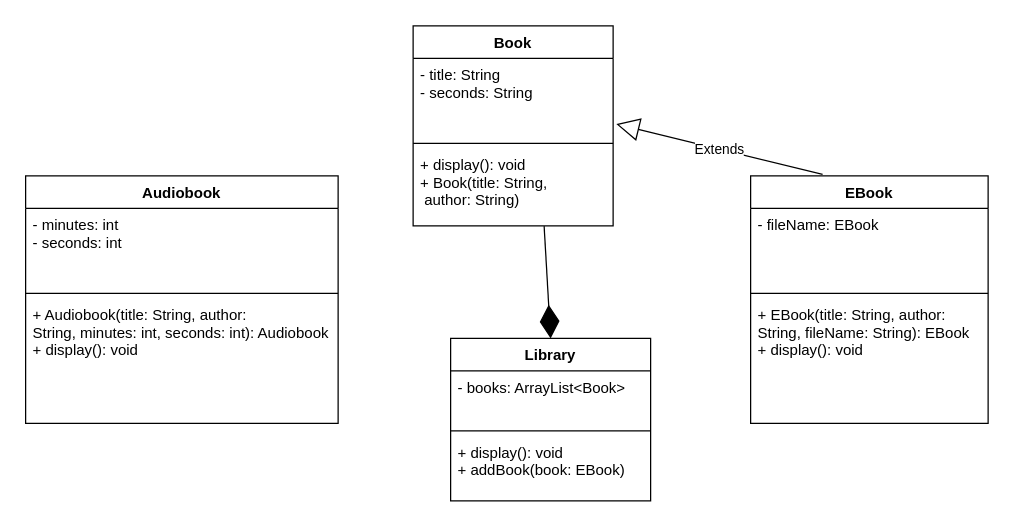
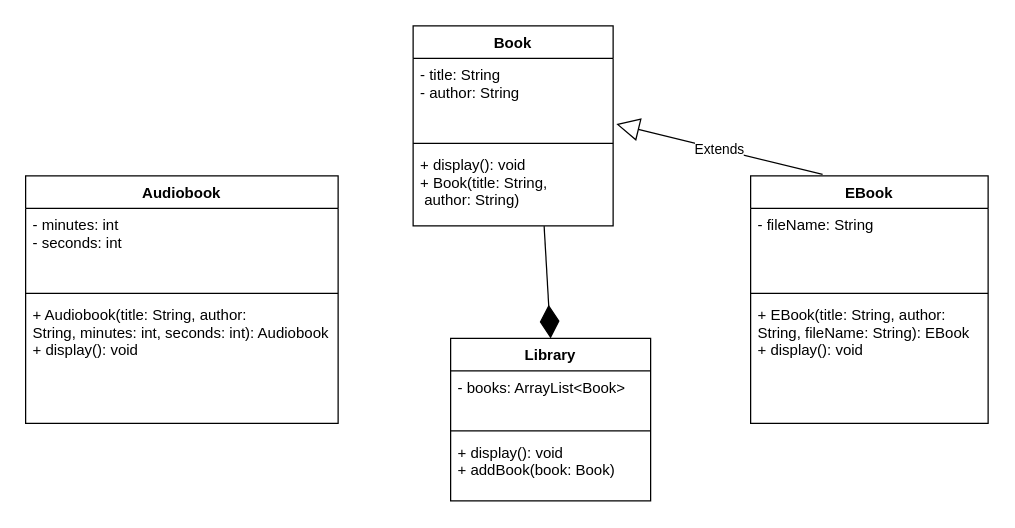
  <mxCell id="0" />
  <mxCell id="1" parent="0" />
  <mxCell id="2" value="Book" style="swimlane;fontStyle=1;align=center;verticalAlign=top;childLayout=stackLayout;horizontal=1;startSize=26;horizontalStack=0;resizeParent=1;resizeParentMax=0;resizeLast=0;collapsible=1;marginBottom=0;" vertex="1" parent="1"><mxGeometry x="330" y="20" width="160" height="160" as="geometry" /></mxCell>
- <mxCell id="3" value="- title: String&#10;- seconds: String" style="text;strokeColor=none;fillColor=none;align=left;verticalAlign=top;spacingLeft=4;spacingRight=4;overflow=hidden;rotatable=0;points=[[0,0.5],[1,0.5]];portConstraint=eastwest;" vertex="1" parent="2"><mxGeometry y="26" width="160" height="64" as="geometry" /></mxCell>
+ <mxCell id="3" value="- title: String&#10;- author: String" style="text;strokeColor=none;fillColor=none;align=left;verticalAlign=top;spacingLeft=4;spacingRight=4;overflow=hidden;rotatable=0;points=[[0,0.5],[1,0.5]];portConstraint=eastwest;" vertex="1" parent="2"><mxGeometry y="26" width="160" height="64" as="geometry" /></mxCell>
  <mxCell id="4" value="" style="line;strokeWidth=1;fillColor=none;align=left;verticalAlign=middle;spacingTop=-1;spacingLeft=3;spacingRight=3;rotatable=0;labelPosition=right;points=[];portConstraint=eastwest;strokeColor=inherit;" vertex="1" parent="2"><mxGeometry y="90" width="160" height="8" as="geometry" /></mxCell>
  <mxCell id="5" value="+ display(): void&#10;+ Book(title: String,&#10; author: String)" style="text;strokeColor=none;fillColor=none;align=left;verticalAlign=top;spacingLeft=4;spacingRight=4;overflow=hidden;rotatable=0;points=[[0,0.5],[1,0.5]];portConstraint=eastwest;" vertex="1" parent="2"><mxGeometry y="98" width="160" height="62" as="geometry" /></mxCell>
  <mxCell id="6" value="EBook" style="swimlane;fontStyle=1;align=center;verticalAlign=top;childLayout=stackLayout;horizontal=1;startSize=26;horizontalStack=0;resizeParent=1;resizeParentMax=0;resizeLast=0;collapsible=1;marginBottom=0;" vertex="1" parent="1"><mxGeometry x="600" y="140" width="190" height="198" as="geometry" /></mxCell>
- <mxCell id="7" value="- fileName: EBook" style="text;strokeColor=none;fillColor=none;align=left;verticalAlign=top;spacingLeft=4;spacingRight=4;overflow=hidden;rotatable=0;points=[[0,0.5],[1,0.5]];portConstraint=eastwest;" vertex="1" parent="6"><mxGeometry y="26" width="190" height="64" as="geometry" /></mxCell>
+ <mxCell id="7" value="- fileName: String" style="text;strokeColor=none;fillColor=none;align=left;verticalAlign=top;spacingLeft=4;spacingRight=4;overflow=hidden;rotatable=0;points=[[0,0.5],[1,0.5]];portConstraint=eastwest;" vertex="1" parent="6"><mxGeometry y="26" width="190" height="64" as="geometry" /></mxCell>
  <mxCell id="8" value="" style="line;strokeWidth=1;fillColor=none;align=left;verticalAlign=middle;spacingTop=-1;spacingLeft=3;spacingRight=3;rotatable=0;labelPosition=right;points=[];portConstraint=eastwest;strokeColor=inherit;" vertex="1" parent="6"><mxGeometry y="90" width="190" height="8" as="geometry" /></mxCell>
  <mxCell id="9" value="+ EBook(title: String, author: &#10;String, fileName: String): EBook&#10;+ display(): void&#10;" style="text;strokeColor=none;fillColor=none;align=left;verticalAlign=top;spacingLeft=4;spacingRight=4;overflow=hidden;rotatable=0;points=[[0,0.5],[1,0.5]];portConstraint=eastwest;" vertex="1" parent="6"><mxGeometry y="98" width="190" height="100" as="geometry" /></mxCell>
  <mxCell id="10" value="Audiobook" style="swimlane;fontStyle=1;align=center;verticalAlign=top;childLayout=stackLayout;horizontal=1;startSize=26;horizontalStack=0;resizeParent=1;resizeParentMax=0;resizeLast=0;collapsible=1;marginBottom=0;" vertex="1" parent="1"><mxGeometry x="20" y="140" width="250" height="198" as="geometry" /></mxCell>
  <mxCell id="11" value="- minutes: int&#10;- seconds: int" style="text;strokeColor=none;fillColor=none;align=left;verticalAlign=top;spacingLeft=4;spacingRight=4;overflow=hidden;rotatable=0;points=[[0,0.5],[1,0.5]];portConstraint=eastwest;" vertex="1" parent="10"><mxGeometry y="26" width="250" height="64" as="geometry" /></mxCell>
  <mxCell id="12" value="" style="line;strokeWidth=1;fillColor=none;align=left;verticalAlign=middle;spacingTop=-1;spacingLeft=3;spacingRight=3;rotatable=0;labelPosition=right;points=[];portConstraint=eastwest;strokeColor=inherit;" vertex="1" parent="10"><mxGeometry y="90" width="250" height="8" as="geometry" /></mxCell>
  <mxCell id="13" value="+ Audiobook(title: String, author: &#10;String, minutes: int, seconds: int): Audiobook&#10;+ display(): void&#10; " style="text;strokeColor=none;fillColor=none;align=left;verticalAlign=top;spacingLeft=4;spacingRight=4;overflow=hidden;rotatable=0;points=[[0,0.5],[1,0.5]];portConstraint=eastwest;" vertex="1" parent="10"><mxGeometry y="98" width="250" height="100" as="geometry" /></mxCell>
  <mxCell id="14" value="Library" style="swimlane;fontStyle=1;align=center;verticalAlign=top;childLayout=stackLayout;horizontal=1;startSize=26;horizontalStack=0;resizeParent=1;resizeParentMax=0;resizeLast=0;collapsible=1;marginBottom=0;" vertex="1" parent="1"><mxGeometry x="360" y="270" width="160" height="130" as="geometry" /></mxCell>
  <mxCell id="15" value="- books: ArrayList&lt;Book&gt; " style="text;strokeColor=none;fillColor=none;align=left;verticalAlign=top;spacingLeft=4;spacingRight=4;overflow=hidden;rotatable=0;points=[[0,0.5],[1,0.5]];portConstraint=eastwest;" vertex="1" parent="14"><mxGeometry y="26" width="160" height="44" as="geometry" /></mxCell>
  <mxCell id="16" value="" style="line;strokeWidth=1;fillColor=none;align=left;verticalAlign=middle;spacingTop=-1;spacingLeft=3;spacingRight=3;rotatable=0;labelPosition=right;points=[];portConstraint=eastwest;strokeColor=inherit;" vertex="1" parent="14"><mxGeometry y="70" width="160" height="8" as="geometry" /></mxCell>
- <mxCell id="17" value="+ display(): void&#10;+ addBook(book: EBook)" style="text;strokeColor=none;fillColor=none;align=left;verticalAlign=top;spacingLeft=4;spacingRight=4;overflow=hidden;rotatable=0;points=[[0,0.5],[1,0.5]];portConstraint=eastwest;" vertex="1" parent="14"><mxGeometry y="78" width="160" height="52" as="geometry" /></mxCell>
+ <mxCell id="17" value="+ display(): void&#10;+ addBook(book: Book)" style="text;strokeColor=none;fillColor=none;align=left;verticalAlign=top;spacingLeft=4;spacingRight=4;overflow=hidden;rotatable=0;points=[[0,0.5],[1,0.5]];portConstraint=eastwest;" vertex="1" parent="14"><mxGeometry y="78" width="160" height="52" as="geometry" /></mxCell>
  <mxCell id="18" value="" style="endArrow=diamondThin;endFill=1;endSize=24;html=1;rounded=0;exitX=0.655;exitY=1.003;exitDx=0;exitDy=0;exitPerimeter=0;entryX=0.5;entryY=0;entryDx=0;entryDy=0;" edge="1" parent="1" source="5" target="14"><mxGeometry width="160" relative="1" as="geometry"><mxPoint x="240" y="190" as="sourcePoint" /><mxPoint x="400" y="190" as="targetPoint" /></mxGeometry></mxCell>
  <mxCell id="19" value="Extends" style="endArrow=block;endSize=16;endFill=0;html=1;rounded=0;exitX=0.303;exitY=-0.006;exitDx=0;exitDy=0;exitPerimeter=0;entryX=1.016;entryY=0.821;entryDx=0;entryDy=0;entryPerimeter=0;" edge="1" parent="1" source="6" target="3"><mxGeometry width="160" relative="1" as="geometry"><mxPoint x="350" y="120" as="sourcePoint" /><mxPoint x="510" y="100" as="targetPoint" /></mxGeometry></mxCell>
